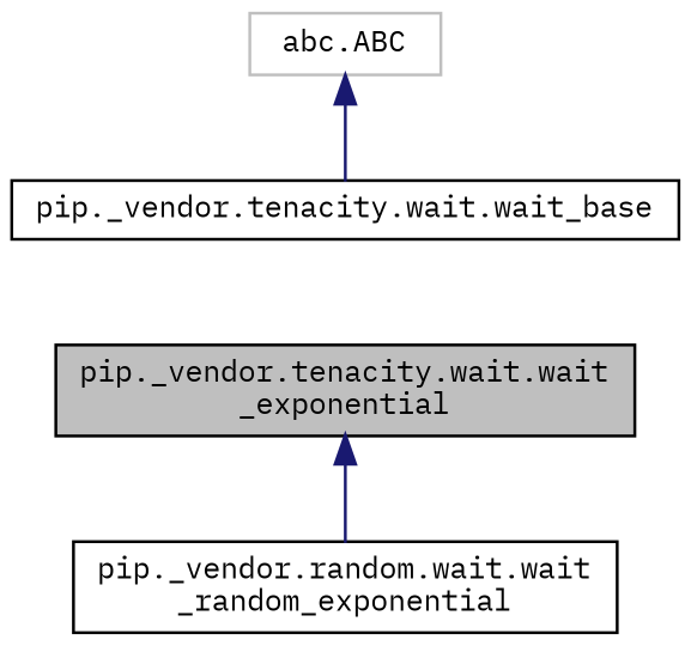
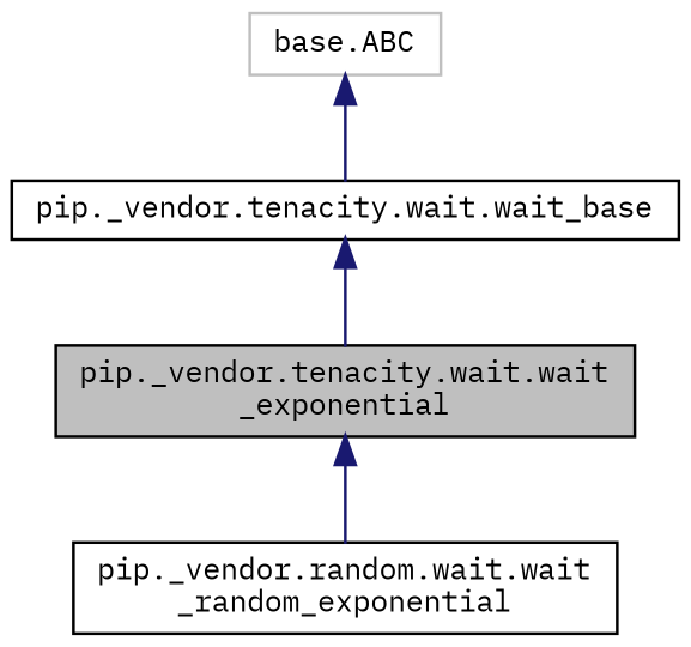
  digraph {
    fontname="IBM Plex Mono"
    node [color=black fillcolor=white fontname="IBM Plex Mono" fontsize=10 shape=record style=filled]
    edge [color=midnightblue dir=back fontname="IBM Plex Mono" fontsize=10 labelfontname=Helvetica labelfontsize=10 style=solid]
    n1 [fillcolor=grey75 fontcolor=black height=0.2 label="pip._vendor.tenacity.wait.wait\l_exponential" width=0.4]
    n2 [height=0.2 label="pip._vendor.random.wait.wait\l_random_exponential" width=0.4]
    n3 [height=0.2 label="pip._vendor.tenacity.wait.wait_base" width=0.4]
-   n4 [color=grey75 height=0.2 label="abc.ABC" width=0.4]
+   n4 [color=grey75 height=0.2 label="base.ABC" width=0.4]
    n1 -> n2
+   n3 -> n1
    n4 -> n3
  }
